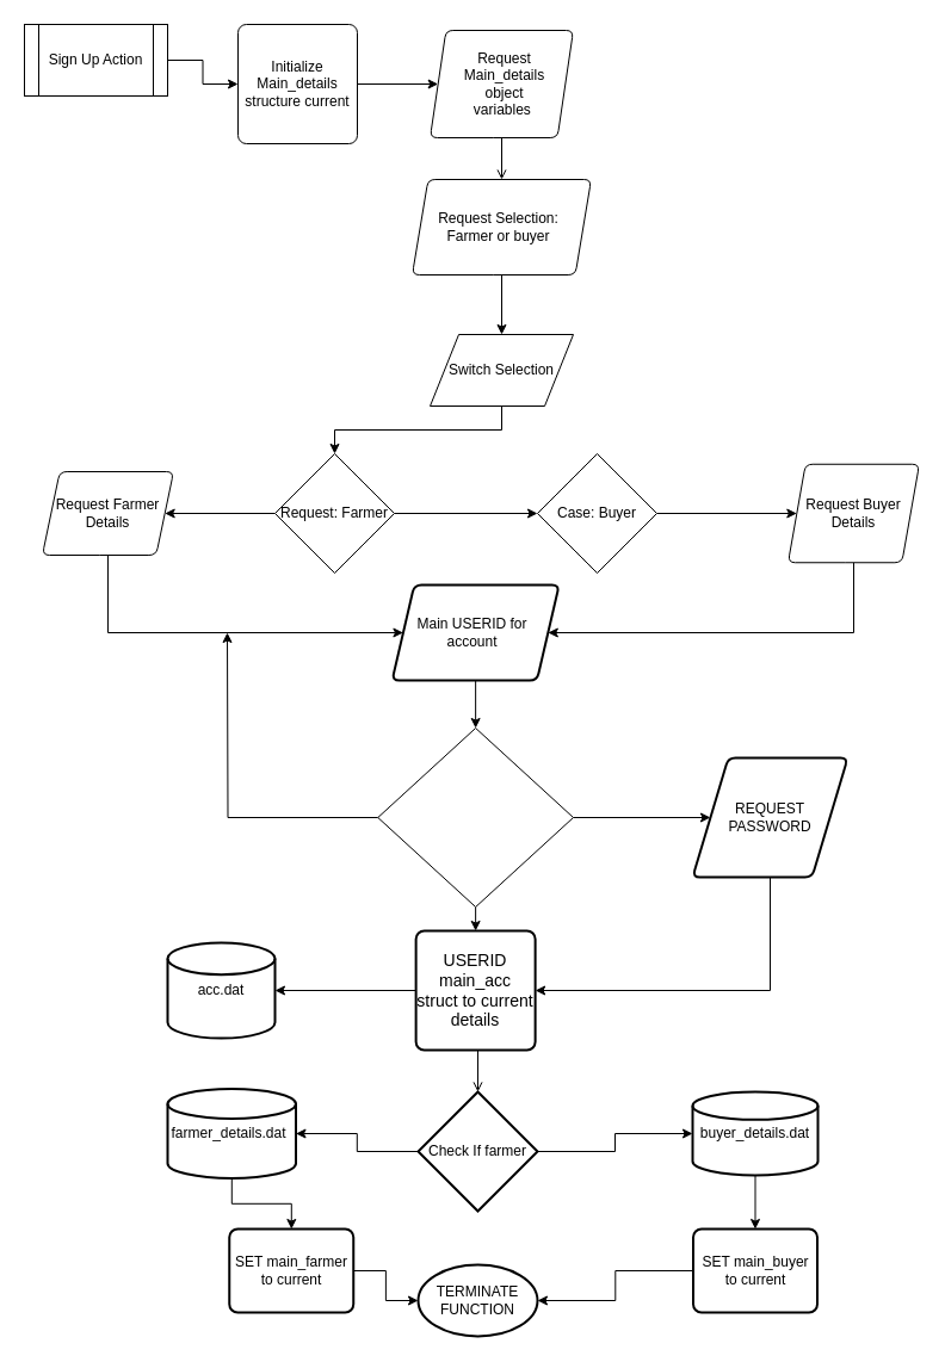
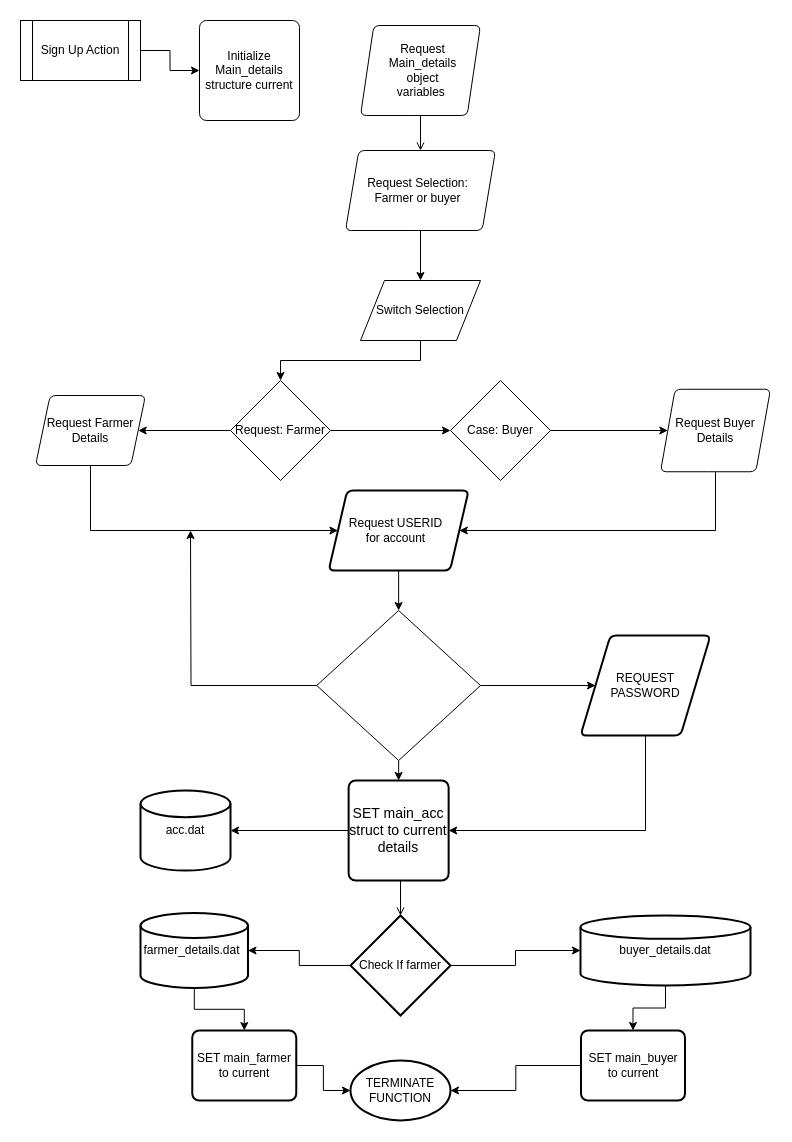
  <mxCell id="0" />
  <mxCell id="1" parent="0" />
  <mxCell id="2" value="" style="edgeStyle=orthogonalEdgeStyle;rounded=0;orthogonalLoop=1;jettySize=auto;html=1;" parent="1" source="3" target="5" edge="1"><mxGeometry relative="1" as="geometry" /></mxCell>
  <mxCell id="3" value="Sign Up Action" style="shape=process;whiteSpace=wrap;html=1;backgroundOutline=1;" parent="1" vertex="1"><mxGeometry x="20" y="20" width="120" height="60" as="geometry" /></mxCell>
- <mxCell id="4" value="" style="edgeStyle=orthogonalEdgeStyle;rounded=0;orthogonalLoop=1;jettySize=auto;html=1;" parent="1" source="5" target="7" edge="1"><mxGeometry relative="1" as="geometry" /></mxCell>
  <mxCell id="5" value="Initialize Main_details structure current" style="rounded=1;whiteSpace=wrap;html=1;absoluteArcSize=1;arcSize=14;strokeWidth=1;" parent="1" vertex="1"><mxGeometry x="199" y="20" width="100" height="100" as="geometry" /></mxCell>
  <mxCell id="6" value="" style="edgeStyle=orthogonalEdgeStyle;rounded=0;orthogonalLoop=1;jettySize=auto;html=1;endArrow=open;" parent="1" source="7" target="9" edge="1"><mxGeometry relative="1" as="geometry" /></mxCell>
  <mxCell id="7" value="Request Main_details object variables&amp;nbsp;" style="shape=parallelogram;html=1;strokeWidth=1;perimeter=parallelogramPerimeter;whiteSpace=wrap;rounded=1;arcSize=12;size=0.111;spacingLeft=20;spacingRight=15;" parent="1" vertex="1"><mxGeometry x="360" y="25" width="120" height="90" as="geometry" /></mxCell>
  <mxCell id="8" value="" style="edgeStyle=orthogonalEdgeStyle;rounded=0;orthogonalLoop=1;jettySize=auto;html=1;" parent="1" source="9" target="11" edge="1"><mxGeometry relative="1" as="geometry" /></mxCell>
  <mxCell id="9" value="Request Selection: Farmer or buyer" style="shape=parallelogram;html=1;strokeWidth=1;perimeter=parallelogramPerimeter;whiteSpace=wrap;rounded=1;arcSize=12;size=0.089;spacingLeft=15;spacingRight=20;" parent="1" vertex="1"><mxGeometry x="345" y="150" width="150" height="80" as="geometry" /></mxCell>
  <mxCell id="10" style="edgeStyle=orthogonalEdgeStyle;rounded=0;orthogonalLoop=1;jettySize=auto;html=1;exitX=0.5;exitY=1;exitDx=0;exitDy=0;" parent="1" source="11" target="14" edge="1"><mxGeometry relative="1" as="geometry"><Array as="points"><mxPoint x="420" y="360" /><mxPoint x="280" y="360" /></Array></mxGeometry></mxCell>
  <mxCell id="11" value="Switch Selection" style="shape=parallelogram;perimeter=parallelogramPerimeter;whiteSpace=wrap;html=1;" parent="1" vertex="1"><mxGeometry x="360" y="280" width="120" height="60" as="geometry" /></mxCell>
  <mxCell id="12" style="edgeStyle=orthogonalEdgeStyle;rounded=0;orthogonalLoop=1;jettySize=auto;html=1;exitX=1;exitY=0.5;exitDx=0;exitDy=0;exitPerimeter=0;entryX=0;entryY=0.5;entryDx=0;entryDy=0;entryPerimeter=0;" parent="1" source="14" target="18" edge="1"><mxGeometry relative="1" as="geometry" /></mxCell>
  <mxCell id="13" style="edgeStyle=orthogonalEdgeStyle;rounded=0;orthogonalLoop=1;jettySize=auto;html=1;exitX=0;exitY=0.5;exitDx=0;exitDy=0;exitPerimeter=0;entryX=1;entryY=0.5;entryDx=0;entryDy=0;" parent="1" source="14" target="16" edge="1"><mxGeometry relative="1" as="geometry" /></mxCell>
  <mxCell id="14" value="Request: Farmer" style="strokeWidth=1;html=1;shape=mxgraph.flowchart.decision;whiteSpace=wrap;" parent="1" vertex="1"><mxGeometry x="230" y="380" width="100" height="100" as="geometry" /></mxCell>
  <mxCell id="15" style="edgeStyle=orthogonalEdgeStyle;rounded=0;orthogonalLoop=1;jettySize=auto;html=1;exitX=0.5;exitY=1;exitDx=0;exitDy=0;entryX=0;entryY=0.5;entryDx=0;entryDy=0;" parent="1" source="16" target="22" edge="1"><mxGeometry relative="1" as="geometry"><Array as="points"><mxPoint x="90" y="530" /></Array></mxGeometry></mxCell>
  <mxCell id="16" value="Request Farmer Details" style="shape=parallelogram;html=1;strokeWidth=1;perimeter=parallelogramPerimeter;whiteSpace=wrap;rounded=1;arcSize=12;size=0.133;" parent="1" vertex="1"><mxGeometry x="35" y="395" width="110" height="70" as="geometry" /></mxCell>
  <mxCell id="17" style="edgeStyle=orthogonalEdgeStyle;rounded=0;orthogonalLoop=1;jettySize=auto;html=1;exitX=1;exitY=0.5;exitDx=0;exitDy=0;exitPerimeter=0;entryX=0;entryY=0.5;entryDx=0;entryDy=0;" parent="1" source="18" target="20" edge="1"><mxGeometry relative="1" as="geometry" /></mxCell>
  <mxCell id="18" value="Case: Buyer" style="strokeWidth=1;html=1;shape=mxgraph.flowchart.decision;whiteSpace=wrap;" parent="1" vertex="1"><mxGeometry x="450" y="380" width="100" height="100" as="geometry" /></mxCell>
  <mxCell id="19" style="edgeStyle=orthogonalEdgeStyle;rounded=0;orthogonalLoop=1;jettySize=auto;html=1;entryX=1;entryY=0.5;entryDx=0;entryDy=0;" parent="1" source="20" target="22" edge="1"><mxGeometry relative="1" as="geometry"><Array as="points"><mxPoint x="715" y="530" /><mxPoint x="461" y="530" /></Array></mxGeometry></mxCell>
  <mxCell id="20" value="Request Buyer Details" style="shape=parallelogram;html=1;strokeWidth=1;perimeter=parallelogramPerimeter;whiteSpace=wrap;rounded=1;arcSize=12;size=0.133;" parent="1" vertex="1"><mxGeometry x="660" y="388.75" width="110" height="82.5" as="geometry" /></mxCell>
  <mxCell id="21" style="edgeStyle=orthogonalEdgeStyle;rounded=0;orthogonalLoop=1;jettySize=auto;html=1;exitX=0.5;exitY=1;exitDx=0;exitDy=0;entryX=0.5;entryY=0;entryDx=0;entryDy=0;" parent="1" source="22" target="26" edge="1"><mxGeometry relative="1" as="geometry" /></mxCell>
- <mxCell id="22" value="Main USERID for account" style="shape=parallelogram;html=1;strokeWidth=2;perimeter=parallelogramPerimeter;whiteSpace=wrap;rounded=1;arcSize=12;size=0.133;spacingLeft=15;spacingRight=20;" parent="1" vertex="1"><mxGeometry x="328.13" y="490" width="140" height="80" as="geometry" /></mxCell>
+ <mxCell id="22" value="Request USERID for account" style="shape=parallelogram;html=1;strokeWidth=2;perimeter=parallelogramPerimeter;whiteSpace=wrap;rounded=1;arcSize=12;size=0.133;spacingLeft=15;spacingRight=20;" parent="1" vertex="1"><mxGeometry x="328.13" y="490" width="140" height="80" as="geometry" /></mxCell>
  <mxCell id="23" style="edgeStyle=orthogonalEdgeStyle;rounded=0;orthogonalLoop=1;jettySize=auto;html=1;" parent="1" source="26" edge="1"><mxGeometry relative="1" as="geometry"><mxPoint x="190" y="530" as="targetPoint" /></mxGeometry></mxCell>
  <mxCell id="24" value="" style="edgeStyle=orthogonalEdgeStyle;rounded=0;orthogonalLoop=1;jettySize=auto;html=1;" parent="1" source="26" target="28" edge="1"><mxGeometry relative="1" as="geometry" /></mxCell>
  <mxCell id="25" style="edgeStyle=orthogonalEdgeStyle;rounded=0;orthogonalLoop=1;jettySize=auto;html=1;exitX=0.5;exitY=1;exitDx=0;exitDy=0;entryX=0.5;entryY=0;entryDx=0;entryDy=0;" parent="1" source="26" target="31" edge="1"><mxGeometry relative="1" as="geometry" /></mxCell>
  <mxCell id="26" value="" style="rhombus;whiteSpace=wrap;html=1;strokeWidth=1;" parent="1" vertex="1"><mxGeometry x="316.25" y="610" width="163.75" height="150" as="geometry" /></mxCell>
  <mxCell id="27" style="edgeStyle=orthogonalEdgeStyle;rounded=0;orthogonalLoop=1;jettySize=auto;html=1;entryX=1;entryY=0.5;entryDx=0;entryDy=0;" edge="1" parent="1" source="28" target="31"><mxGeometry relative="1" as="geometry"><Array as="points"><mxPoint x="645" y="830" /></Array></mxGeometry></mxCell>
  <mxCell id="28" value="REQUEST PASSWORD" style="shape=parallelogram;html=1;strokeWidth=2;perimeter=parallelogramPerimeter;whiteSpace=wrap;rounded=1;arcSize=12;size=0.23;" parent="1" vertex="1"><mxGeometry x="580" y="635" width="130" height="100" as="geometry" /></mxCell>
  <mxCell id="29" style="edgeStyle=orthogonalEdgeStyle;rounded=0;orthogonalLoop=1;jettySize=auto;html=1;exitX=0;exitY=0.5;exitDx=0;exitDy=0;entryX=1;entryY=0.5;entryDx=0;entryDy=0;entryPerimeter=0;" parent="1" source="31" target="32" edge="1"><mxGeometry relative="1" as="geometry" /></mxCell>
  <mxCell id="30" style="edgeStyle=orthogonalEdgeStyle;rounded=0;orthogonalLoop=1;jettySize=auto;html=1;exitX=0.5;exitY=1;exitDx=0;exitDy=0;entryX=0.5;entryY=0;entryDx=0;entryDy=0;entryPerimeter=0;endArrow=open;" parent="1" source="31" target="35" edge="1"><mxGeometry relative="1" as="geometry" /></mxCell>
- <mxCell id="31" value="&lt;font style=&quot;font-size: 14px&quot;&gt;USERID main_acc struct to current details&lt;/font&gt;" style="rounded=1;whiteSpace=wrap;html=1;absoluteArcSize=1;arcSize=14;strokeWidth=2;" parent="1" vertex="1"><mxGeometry x="348.13" y="780" width="100" height="100" as="geometry" /></mxCell>
+ <mxCell id="31" value="&lt;font style=&quot;font-size: 14px&quot;&gt;SET main_acc struct to current details&lt;/font&gt;" style="rounded=1;whiteSpace=wrap;html=1;absoluteArcSize=1;arcSize=14;strokeWidth=2;" parent="1" vertex="1"><mxGeometry x="348.13" y="780" width="100" height="100" as="geometry" /></mxCell>
  <mxCell id="32" value="acc.dat" style="strokeWidth=2;html=1;shape=mxgraph.flowchart.database;whiteSpace=wrap;" parent="1" vertex="1"><mxGeometry x="140" y="790" width="90" height="80" as="geometry" /></mxCell>
  <mxCell id="33" style="edgeStyle=orthogonalEdgeStyle;rounded=0;orthogonalLoop=1;jettySize=auto;html=1;entryX=1;entryY=0.5;entryDx=0;entryDy=0;entryPerimeter=0;" parent="1" source="35" target="37" edge="1"><mxGeometry relative="1" as="geometry" /></mxCell>
  <mxCell id="34" style="edgeStyle=orthogonalEdgeStyle;rounded=0;orthogonalLoop=1;jettySize=auto;html=1;entryX=0;entryY=0.5;entryDx=0;entryDy=0;entryPerimeter=0;" parent="1" source="35" target="39" edge="1"><mxGeometry relative="1" as="geometry" /></mxCell>
  <mxCell id="35" value="Check If farmer" style="strokeWidth=2;html=1;shape=mxgraph.flowchart.decision;whiteSpace=wrap;" parent="1" vertex="1"><mxGeometry x="350" y="915" width="100" height="100" as="geometry" /></mxCell>
  <mxCell id="36" value="" style="edgeStyle=orthogonalEdgeStyle;rounded=0;orthogonalLoop=1;jettySize=auto;html=1;" parent="1" source="37" target="42" edge="1"><mxGeometry relative="1" as="geometry" /></mxCell>
  <mxCell id="37" value="&lt;p style=&quot;line-height: 120%&quot;&gt;farmer_details.dat&lt;/p&gt;" style="strokeWidth=2;html=1;shape=mxgraph.flowchart.database;whiteSpace=wrap;spacingLeft=15;spacingRight=20;" parent="1" vertex="1"><mxGeometry x="140" y="912.5" width="107.5" height="75" as="geometry" /></mxCell>
  <mxCell id="38" value="" style="edgeStyle=orthogonalEdgeStyle;rounded=0;orthogonalLoop=1;jettySize=auto;html=1;" parent="1" source="39" target="44" edge="1"><mxGeometry relative="1" as="geometry" /></mxCell>
- <mxCell id="39" value="buyer_details.dat" style="strokeWidth=2;html=1;shape=mxgraph.flowchart.database;whiteSpace=wrap;" parent="1" vertex="1"><mxGeometry x="580" y="915" width="105" height="70" as="geometry" /></mxCell>
+ <mxCell id="39" value="buyer_details.dat" style="strokeWidth=2;html=1;shape=mxgraph.flowchart.database;whiteSpace=wrap;" parent="1" vertex="1"><mxGeometry x="580" y="915" width="170" height="70" as="geometry" /></mxCell>
  <mxCell id="40" value="TERMINATE FUNCTION" style="strokeWidth=2;html=1;shape=mxgraph.flowchart.start_1;whiteSpace=wrap;" parent="1" vertex="1"><mxGeometry x="350" y="1060" width="100" height="60" as="geometry" /></mxCell>
  <mxCell id="41" style="edgeStyle=orthogonalEdgeStyle;rounded=0;orthogonalLoop=1;jettySize=auto;html=1;entryX=0;entryY=0.5;entryDx=0;entryDy=0;entryPerimeter=0;" parent="1" source="42" target="40" edge="1"><mxGeometry relative="1" as="geometry" /></mxCell>
  <mxCell id="42" value="SET main_farmer to current" style="rounded=1;whiteSpace=wrap;html=1;absoluteArcSize=1;arcSize=14;strokeWidth=2;" parent="1" vertex="1"><mxGeometry x="191.75" y="1030" width="104" height="70" as="geometry" /></mxCell>
  <mxCell id="43" style="edgeStyle=orthogonalEdgeStyle;rounded=0;orthogonalLoop=1;jettySize=auto;html=1;entryX=1;entryY=0.5;entryDx=0;entryDy=0;entryPerimeter=0;" parent="1" source="44" target="40" edge="1"><mxGeometry relative="1" as="geometry" /></mxCell>
  <mxCell id="44" value="SET main_buyer to current" style="rounded=1;whiteSpace=wrap;html=1;absoluteArcSize=1;arcSize=14;strokeWidth=2;" parent="1" vertex="1"><mxGeometry x="580.5" y="1030" width="104" height="70" as="geometry" /></mxCell>
